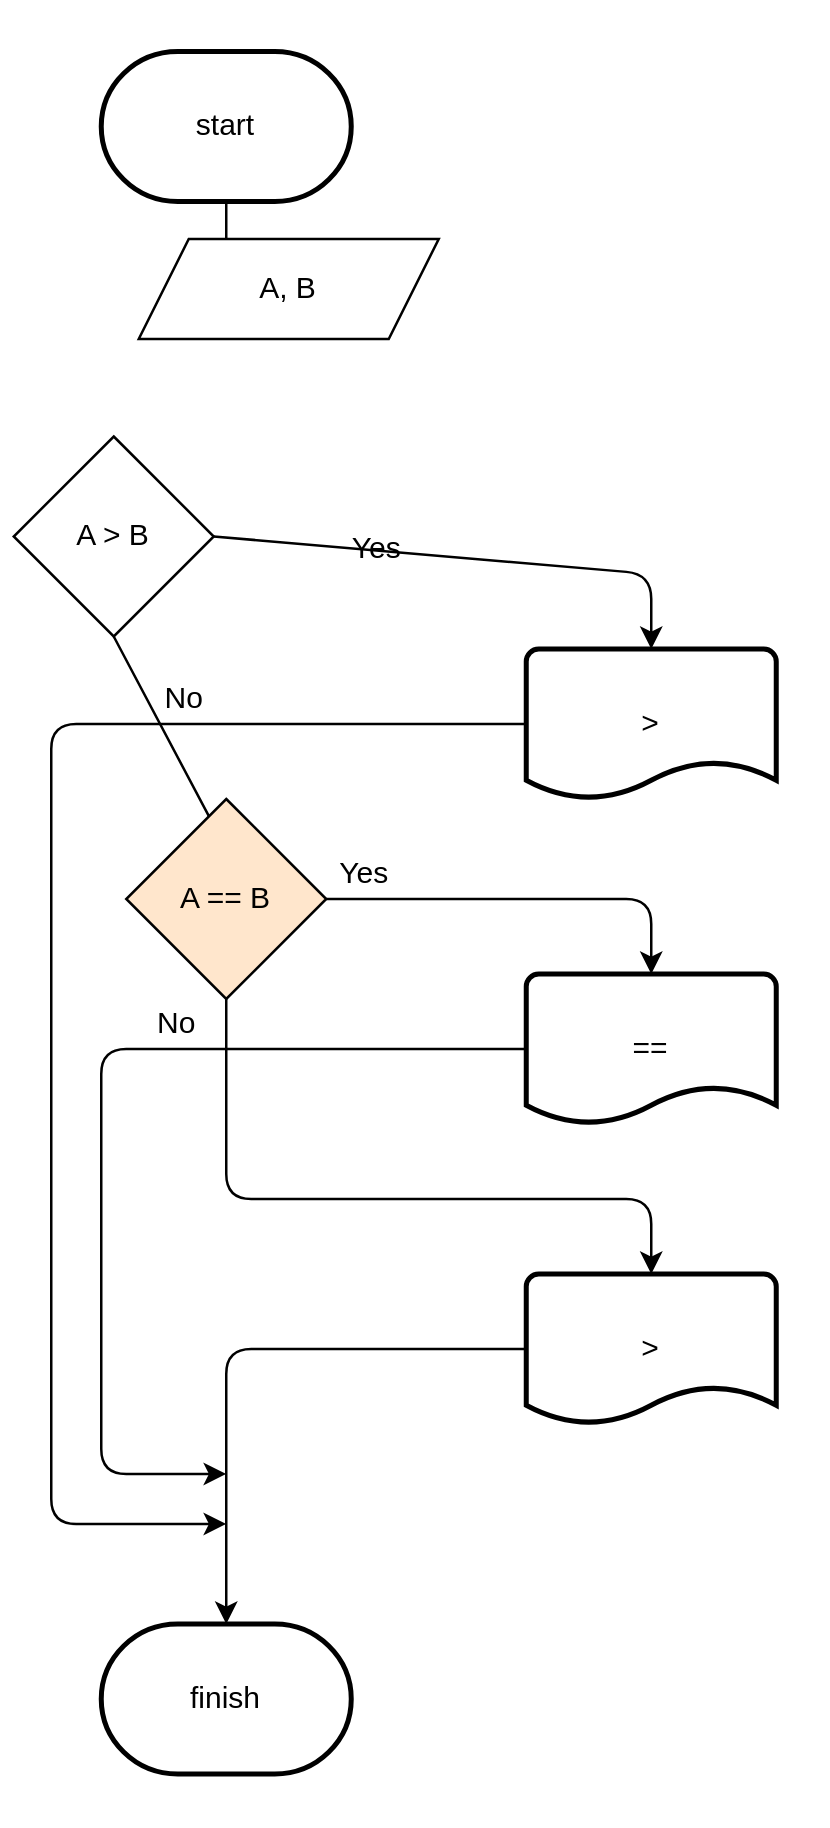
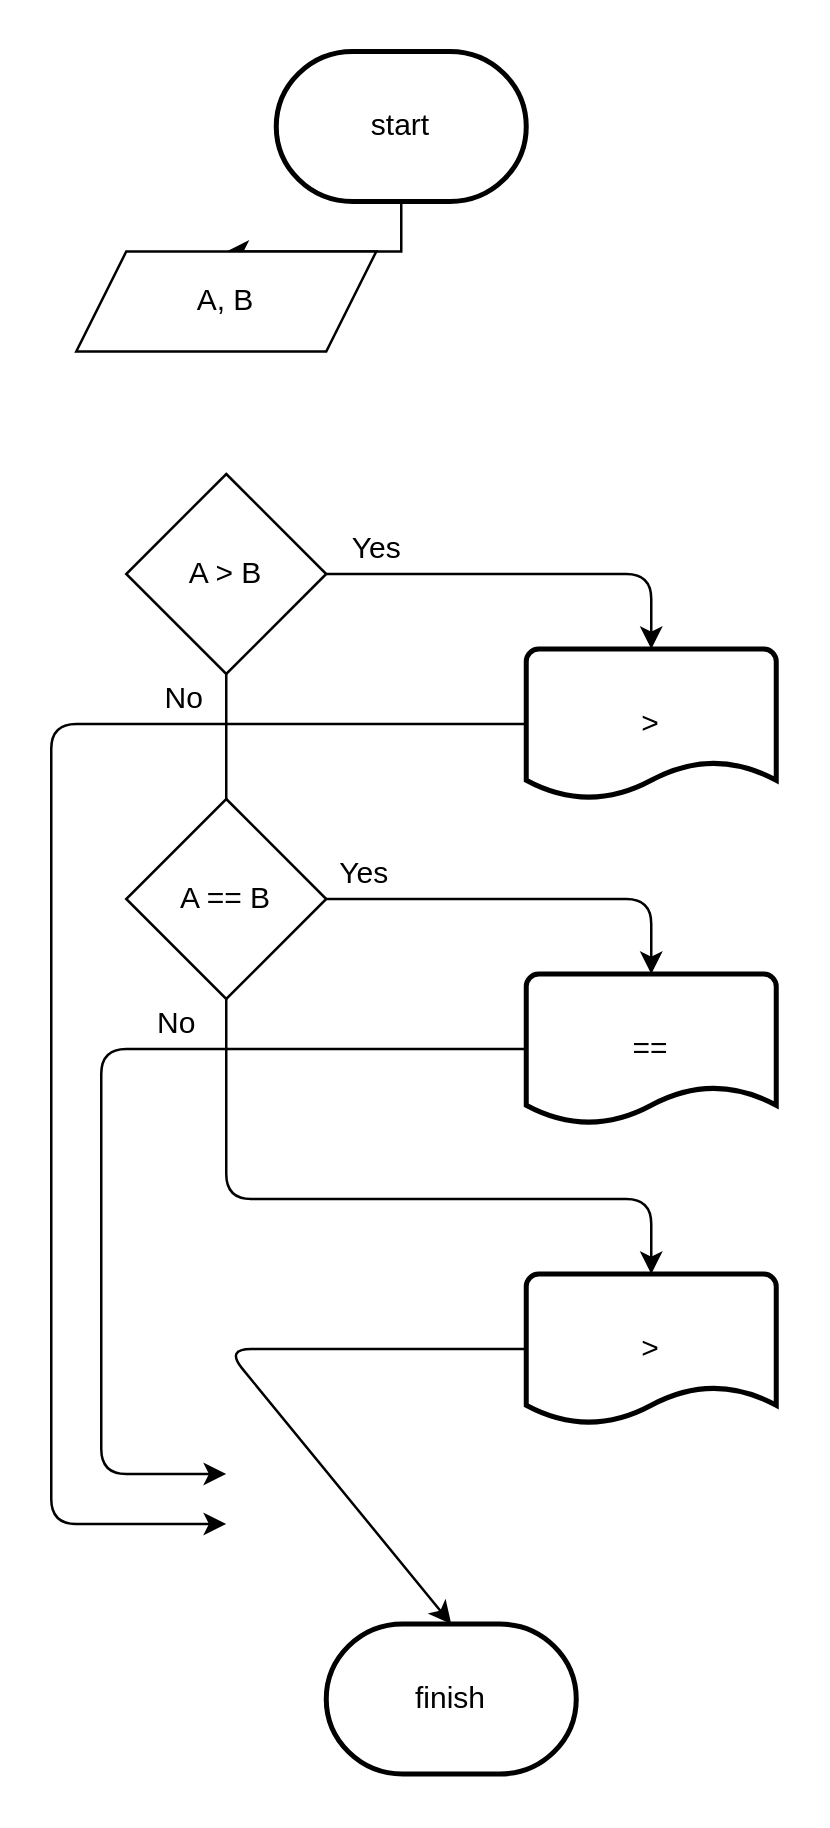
  <mxCell id="0" />
  <mxCell id="1" parent="0" />
  <mxCell id="2" style="edgeStyle=orthogonalEdgeStyle;rounded=0;orthogonalLoop=1;jettySize=auto;html=1;entryX=0.5;entryY=0;entryDx=0;entryDy=0;" edge="1" parent="1" source="3" target="9"><mxGeometry relative="1" as="geometry"><mxPoint x="90" y="110" as="targetPoint" /></mxGeometry></mxCell>
- <mxCell id="3" value="start" style="strokeWidth=2;html=1;shape=mxgraph.flowchart.terminator;whiteSpace=wrap;" vertex="1" parent="1"><mxGeometry x="40" y="20" width="100" height="60" as="geometry" /></mxCell>
+ <mxCell id="3" value="start" style="strokeWidth=2;html=1;shape=mxgraph.flowchart.terminator;whiteSpace=wrap;" vertex="1" parent="1"><mxGeometry x="110" y="20" width="100" height="60" as="geometry" /></mxCell>
  <mxCell id="4" style="edgeStyle=none;html=1;" edge="1" parent="1" source="5"><mxGeometry relative="1" as="geometry"><mxPoint x="90" y="609" as="targetPoint" /><Array as="points"><mxPoint x="20" y="289" /><mxPoint x="20" y="609" /></Array></mxGeometry></mxCell>
  <mxCell id="5" value="&amp;gt;" style="strokeWidth=2;html=1;shape=mxgraph.flowchart.document2;whiteSpace=wrap;size=0.25;" vertex="1" parent="1"><mxGeometry x="210" y="259" width="100" height="60" as="geometry" /></mxCell>
  <mxCell id="6" style="edgeStyle=none;html=1;" edge="1" parent="1" source="7"><mxGeometry relative="1" as="geometry"><mxPoint x="90" y="589" as="targetPoint" /><Array as="points"><mxPoint x="40" y="419" /><mxPoint x="40" y="589" /></Array></mxGeometry></mxCell>
  <mxCell id="7" value="==" style="strokeWidth=2;html=1;shape=mxgraph.flowchart.document2;whiteSpace=wrap;size=0.25;" vertex="1" parent="1"><mxGeometry x="210" y="389" width="100" height="60" as="geometry" /></mxCell>
- <mxCell id="8" value="finish" style="strokeWidth=2;html=1;shape=mxgraph.flowchart.terminator;whiteSpace=wrap;" vertex="1" parent="1"><mxGeometry x="40" y="649" width="100" height="60" as="geometry" /></mxCell>
- <mxCell id="9" value="A, B" style="shape=parallelogram;perimeter=parallelogramPerimeter;whiteSpace=wrap;html=1;fixedSize=1;" vertex="1" parent="1"><mxGeometry x="55" y="95" width="120" height="40" as="geometry" /></mxCell>
+ <mxCell id="8" value="finish" style="strokeWidth=2;html=1;shape=mxgraph.flowchart.terminator;whiteSpace=wrap;" vertex="1" parent="1"><mxGeometry x="130" y="649" width="100" height="60" as="geometry" /></mxCell>
+ <mxCell id="9" value="A, B" style="shape=parallelogram;perimeter=parallelogramPerimeter;whiteSpace=wrap;html=1;fixedSize=1;" vertex="1" parent="1"><mxGeometry x="30" y="100" width="120" height="40" as="geometry" /></mxCell>
  <mxCell id="10" style="edgeStyle=none;html=1;entryX=0.5;entryY=0;entryDx=0;entryDy=0;entryPerimeter=0;exitX=1;exitY=0.5;exitDx=0;exitDy=0;" edge="1" parent="1" source="12" target="5"><mxGeometry relative="1" as="geometry"><mxPoint x="-30" y="249" as="targetPoint" /><Array as="points"><mxPoint x="260" y="229" /></Array></mxGeometry></mxCell>
  <mxCell id="11" style="edgeStyle=none;html=1;exitX=0.5;exitY=1;exitDx=0;exitDy=0;" edge="1" parent="1" source="12"><mxGeometry relative="1" as="geometry"><mxPoint x="90" y="379" as="targetPoint" /><Array as="points"><mxPoint x="90" y="339" /></Array><mxPoint x="30" y="339" as="sourcePoint" /></mxGeometry></mxCell>
- <mxCell id="12" value="A &amp;gt; B" style="rhombus;whiteSpace=wrap;html=1;" vertex="1" parent="1"><mxGeometry x="5" y="174" width="80" height="80" as="geometry" /></mxCell>
+ <mxCell id="12" value="A &amp;gt; B" style="rhombus;whiteSpace=wrap;html=1;" vertex="1" parent="1"><mxGeometry x="50" y="189" width="80" height="80" as="geometry" /></mxCell>
  <mxCell id="13" value="Yes" style="text;html=1;align=center;verticalAlign=middle;resizable=0;points=[];autosize=1;strokeColor=none;fillColor=none;" vertex="1" parent="1"><mxGeometry x="130" y="209" width="40" height="20" as="geometry" /></mxCell>
  <mxCell id="14" value="No" style="text;html=1;align=center;verticalAlign=middle;resizable=0;points=[];autosize=1;strokeColor=none;fillColor=none;" vertex="1" parent="1"><mxGeometry x="58" y="269" width="30" height="20" as="geometry" /></mxCell>
  <mxCell id="15" style="edgeStyle=none;html=1;entryX=0.5;entryY=0;entryDx=0;entryDy=0;entryPerimeter=0;" edge="1" parent="1" source="17" target="7"><mxGeometry relative="1" as="geometry"><mxPoint x="210" y="449" as="targetPoint" /><Array as="points"><mxPoint x="260" y="359" /></Array></mxGeometry></mxCell>
  <mxCell id="16" style="edgeStyle=none;html=1;entryX=0.5;entryY=0;entryDx=0;entryDy=0;entryPerimeter=0;" edge="1" parent="1" source="17" target="21"><mxGeometry relative="1" as="geometry"><mxPoint x="280" y="499" as="targetPoint" /><Array as="points"><mxPoint x="90" y="479" /><mxPoint x="260" y="479" /></Array></mxGeometry></mxCell>
- <mxCell id="17" value="A == B" style="rhombus;whiteSpace=wrap;html=1;fillColor=#ffe6cc;" vertex="1" parent="1"><mxGeometry x="50" y="319" width="80" height="80" as="geometry" /></mxCell>
+ <mxCell id="17" value="A == B" style="rhombus;whiteSpace=wrap;html=1;" vertex="1" parent="1"><mxGeometry x="50" y="319" width="80" height="80" as="geometry" /></mxCell>
  <mxCell id="18" value="Yes" style="text;html=1;align=center;verticalAlign=middle;resizable=0;points=[];autosize=1;strokeColor=none;fillColor=none;" vertex="1" parent="1"><mxGeometry x="125" y="339" width="40" height="20" as="geometry" /></mxCell>
  <mxCell id="19" value="No" style="text;html=1;align=center;verticalAlign=middle;resizable=0;points=[];autosize=1;strokeColor=none;fillColor=none;" vertex="1" parent="1"><mxGeometry x="55" y="399" width="30" height="20" as="geometry" /></mxCell>
  <mxCell id="20" style="edgeStyle=none;html=1;entryX=0.5;entryY=0;entryDx=0;entryDy=0;entryPerimeter=0;exitX=0;exitY=0.5;exitDx=0;exitDy=0;exitPerimeter=0;" edge="1" parent="1" source="21" target="8"><mxGeometry relative="1" as="geometry"><mxPoint x="105" y="549" as="sourcePoint" /><Array as="points"><mxPoint x="90" y="539" /></Array></mxGeometry></mxCell>
  <mxCell id="21" value="&amp;gt;" style="strokeWidth=2;html=1;shape=mxgraph.flowchart.document2;whiteSpace=wrap;size=0.25;" vertex="1" parent="1"><mxGeometry x="210" y="509" width="100" height="60" as="geometry" /></mxCell>
